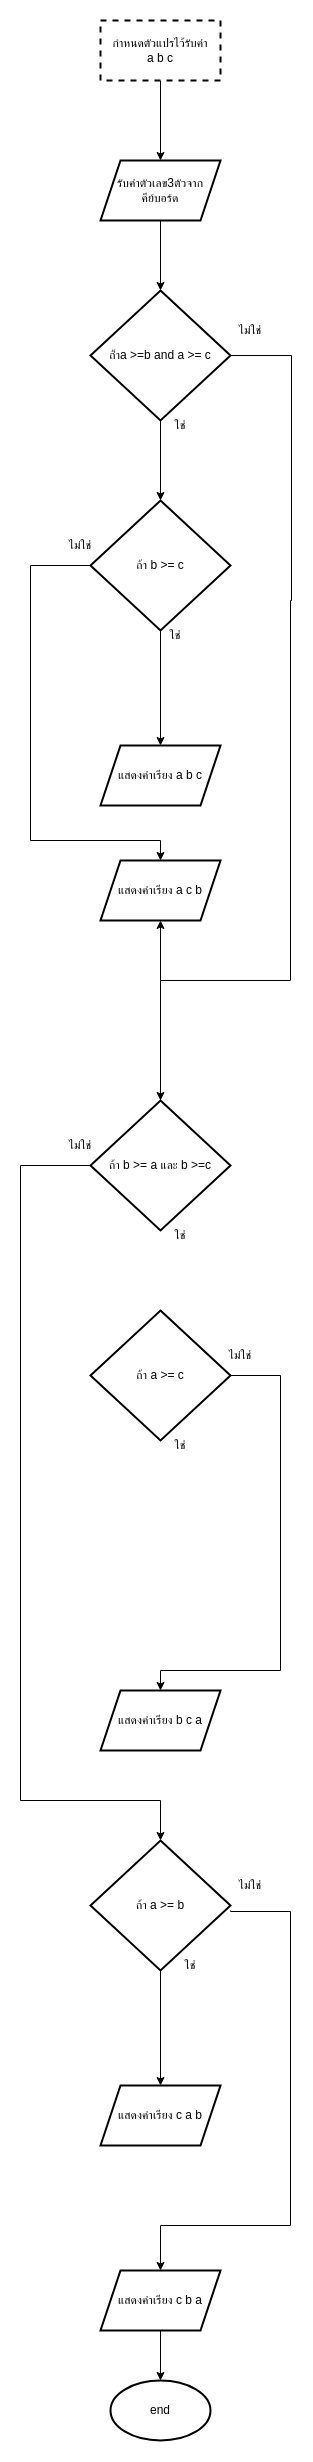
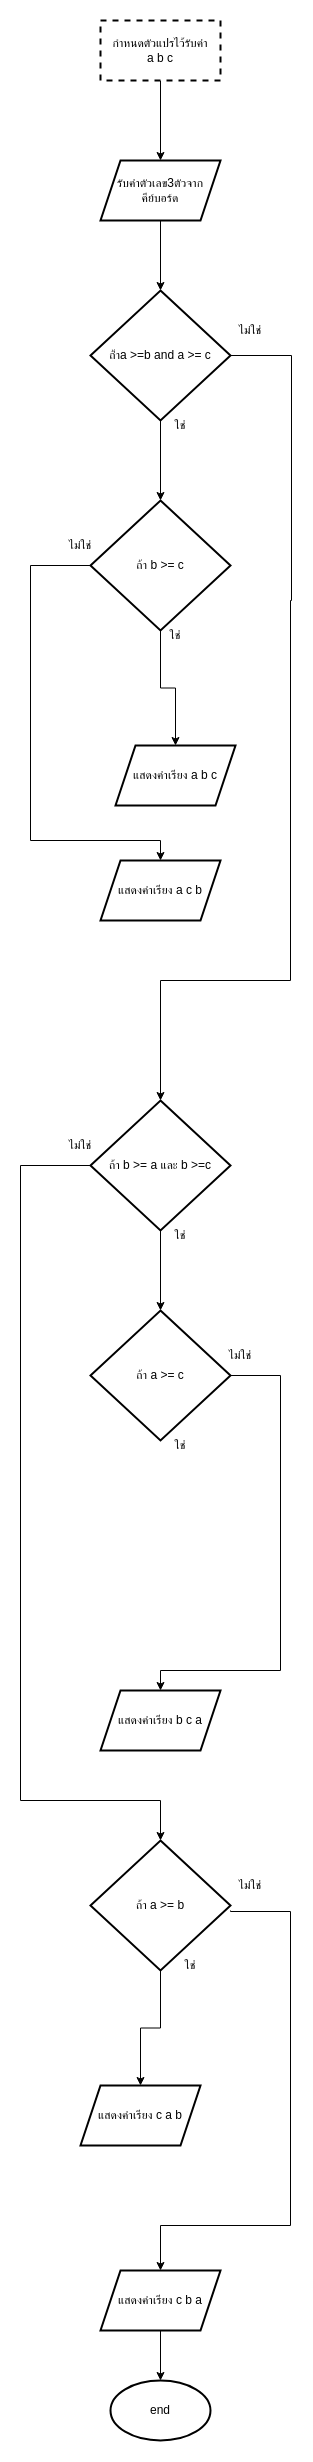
  <mxCell id="0" />
  <mxCell id="1" parent="0" />
  <mxCell id="2" value="" style="edgeStyle=orthogonalEdgeStyle;rounded=0;orthogonalLoop=1;jettySize=auto;html=1;" edge="1" parent="1" source="3" target="5"><mxGeometry relative="1" as="geometry" /></mxCell>
  <mxCell id="3" value="กำหนดตัวแปรไว้รับค่า&lt;div&gt;a b c&lt;/div&gt;" style="whiteSpace=wrap;html=1;strokeWidth=2;dashed=1;" vertex="1" parent="1"><mxGeometry x="100" y="20" width="120" height="60" as="geometry" /></mxCell>
  <mxCell id="4" value="" style="edgeStyle=orthogonalEdgeStyle;rounded=0;orthogonalLoop=1;jettySize=auto;html=1;" edge="1" parent="1" source="5" target="8"><mxGeometry relative="1" as="geometry" /></mxCell>
  <mxCell id="5" value="รับค่าตัวเลข3ตัวจากคีย์บอร์ด" style="shape=parallelogram;perimeter=parallelogramPerimeter;whiteSpace=wrap;html=1;fixedSize=1;strokeWidth=2;" vertex="1" parent="1"><mxGeometry x="100" y="160" width="120" height="60" as="geometry" /></mxCell>
  <mxCell id="6" value="" style="edgeStyle=orthogonalEdgeStyle;rounded=0;orthogonalLoop=1;jettySize=auto;html=1;" edge="1" parent="1" source="8" target="11"><mxGeometry relative="1" as="geometry" /></mxCell>
  <mxCell id="7" style="edgeStyle=orthogonalEdgeStyle;rounded=0;orthogonalLoop=1;jettySize=auto;html=1;entryX=0.5;entryY=0;entryDx=0;entryDy=0;" edge="1" parent="1" source="8" target="20"><mxGeometry relative="1" as="geometry"><mxPoint x="170" y="1090" as="targetPoint" /><Array as="points"><mxPoint x="291" y="355" /><mxPoint x="291" y="600" /><mxPoint x="290" y="600" /><mxPoint x="290" y="980" /><mxPoint x="160" y="980" /></Array></mxGeometry></mxCell>
  <mxCell id="8" value="ถ้่าa &amp;gt;=b and a &amp;gt;= c" style="rhombus;whiteSpace=wrap;html=1;strokeWidth=2;" vertex="1" parent="1"><mxGeometry x="90" y="290" width="140" height="130" as="geometry" /></mxCell>
  <mxCell id="9" value="" style="edgeStyle=orthogonalEdgeStyle;rounded=0;orthogonalLoop=1;jettySize=auto;html=1;entryX=0.5;entryY=0;entryDx=0;entryDy=0;" edge="1" parent="1" source="11" target="12"><mxGeometry relative="1" as="geometry" /></mxCell>
  <mxCell id="10" style="edgeStyle=orthogonalEdgeStyle;rounded=0;orthogonalLoop=1;jettySize=auto;html=1;entryX=0.5;entryY=0;entryDx=0;entryDy=0;" edge="1" parent="1" source="11" target="17"><mxGeometry relative="1" as="geometry"><mxPoint x="160" y="860" as="targetPoint" /><Array as="points"><mxPoint x="30" y="565" /><mxPoint x="30" y="840" /><mxPoint x="160" y="840" /></Array></mxGeometry></mxCell>
  <mxCell id="11" value="ถ้า b &amp;gt;= c" style="rhombus;whiteSpace=wrap;html=1;strokeWidth=2;" vertex="1" parent="1"><mxGeometry x="90" y="500" width="140" height="130" as="geometry" /></mxCell>
- <mxCell id="12" value="แสดงค่าเรียง a b c" style="shape=parallelogram;perimeter=parallelogramPerimeter;whiteSpace=wrap;html=1;fixedSize=1;strokeWidth=2;" vertex="1" parent="1"><mxGeometry x="100" y="745" width="120" height="60" as="geometry" /></mxCell>
+ <mxCell id="12" value="แสดงค่าเรียง a b c" style="shape=parallelogram;perimeter=parallelogramPerimeter;whiteSpace=wrap;html=1;fixedSize=1;strokeWidth=2;" vertex="1" parent="1"><mxGeometry x="115" y="745" width="120" height="60" as="geometry" /></mxCell>
  <mxCell id="13" value="ใช่" style="text;html=1;align=center;verticalAlign=middle;whiteSpace=wrap;rounded=0;" vertex="1" parent="1"><mxGeometry x="150" y="410" width="60" height="30" as="geometry" /></mxCell>
  <mxCell id="14" value="ใช่" style="text;html=1;align=center;verticalAlign=middle;whiteSpace=wrap;rounded=0;" vertex="1" parent="1"><mxGeometry x="145" y="620" width="60" height="30" as="geometry" /></mxCell>
  <mxCell id="15" value="ไม่ใช่" style="text;html=1;align=center;verticalAlign=middle;whiteSpace=wrap;rounded=0;" vertex="1" parent="1"><mxGeometry x="220" y="315" width="60" height="30" as="geometry" /></mxCell>
  <mxCell id="16" value="ไม่ใช่" style="text;html=1;align=center;verticalAlign=middle;whiteSpace=wrap;rounded=0;" vertex="1" parent="1"><mxGeometry x="50" y="530" width="60" height="30" as="geometry" /></mxCell>
  <mxCell id="17" value="แสดงค่าเรียง a c b" style="shape=parallelogram;perimeter=parallelogramPerimeter;whiteSpace=wrap;html=1;fixedSize=1;strokeWidth=2;" vertex="1" parent="1"><mxGeometry x="100" y="860" width="120" height="60" as="geometry" /></mxCell>
- <mxCell id="18" value="" style="edgeStyle=orthogonalEdgeStyle;rounded=0;orthogonalLoop=1;jettySize=auto;html=1;" edge="1" parent="1" source="20" target="17"><mxGeometry relative="1" as="geometry" /></mxCell>
+ <mxCell id="18" value="" style="edgeStyle=orthogonalEdgeStyle;rounded=0;orthogonalLoop=1;jettySize=auto;html=1;" edge="1" parent="1" source="20" target="22"><mxGeometry relative="1" as="geometry" /></mxCell>
  <mxCell id="19" style="edgeStyle=orthogonalEdgeStyle;rounded=0;orthogonalLoop=1;jettySize=auto;html=1;entryX=0.5;entryY=0;entryDx=0;entryDy=0;" edge="1" parent="1" source="20" target="30"><mxGeometry relative="1" as="geometry"><mxPoint x="200" y="1820" as="targetPoint" /><Array as="points"><mxPoint x="20" y="1165" /><mxPoint x="20" y="1800" /><mxPoint x="160" y="1800" /></Array></mxGeometry></mxCell>
  <mxCell id="20" value="ถ้า b &amp;gt;= a และ b &amp;gt;=c" style="rhombus;whiteSpace=wrap;html=1;strokeWidth=2;" vertex="1" parent="1"><mxGeometry x="90" y="1100" width="140" height="130" as="geometry" /></mxCell>
  <mxCell id="21" style="edgeStyle=orthogonalEdgeStyle;rounded=0;orthogonalLoop=1;jettySize=auto;html=1;entryX=0.5;entryY=0;entryDx=0;entryDy=0;" edge="1" parent="1" source="22" target="26"><mxGeometry relative="1" as="geometry"><mxPoint x="160" y="1690" as="targetPoint" /><Array as="points"><mxPoint x="280" y="1375" /><mxPoint x="280" y="1670" /><mxPoint x="160" y="1670" /></Array></mxGeometry></mxCell>
  <mxCell id="22" value="ถ้า a &amp;gt;= c" style="rhombus;whiteSpace=wrap;html=1;strokeWidth=2;" vertex="1" parent="1"><mxGeometry x="90" y="1310" width="140" height="130" as="geometry" /></mxCell>
  <mxCell id="23" value="ใช่" style="text;html=1;align=center;verticalAlign=middle;whiteSpace=wrap;rounded=0;" vertex="1" parent="1"><mxGeometry x="150" y="1220" width="60" height="30" as="geometry" /></mxCell>
  <mxCell id="24" value="ใช่" style="text;html=1;align=center;verticalAlign=middle;whiteSpace=wrap;rounded=0;" vertex="1" parent="1"><mxGeometry x="150" y="1430" width="60" height="30" as="geometry" /></mxCell>
  <mxCell id="25" value="ไม่ใช่" style="text;html=1;align=center;verticalAlign=middle;whiteSpace=wrap;rounded=0;" vertex="1" parent="1"><mxGeometry x="210" y="1340" width="60" height="30" as="geometry" /></mxCell>
  <mxCell id="26" value="แสดงค่าเรียง b c a" style="shape=parallelogram;perimeter=parallelogramPerimeter;whiteSpace=wrap;html=1;fixedSize=1;strokeWidth=2;" vertex="1" parent="1"><mxGeometry x="100" y="1690" width="120" height="60" as="geometry" /></mxCell>
  <mxCell id="27" value="ไม่ใช่" style="text;html=1;align=center;verticalAlign=middle;whiteSpace=wrap;rounded=0;" vertex="1" parent="1"><mxGeometry x="50" y="1130" width="60" height="30" as="geometry" /></mxCell>
  <mxCell id="28" value="" style="edgeStyle=orthogonalEdgeStyle;rounded=0;orthogonalLoop=1;jettySize=auto;html=1;" edge="1" parent="1" source="30" target="33"><mxGeometry relative="1" as="geometry" /></mxCell>
  <mxCell id="29" style="edgeStyle=orthogonalEdgeStyle;rounded=0;orthogonalLoop=1;jettySize=auto;html=1;entryX=0.5;entryY=0;entryDx=0;entryDy=0;" edge="1" parent="1" target="35"><mxGeometry relative="1" as="geometry"><mxPoint x="160" y="2270" as="targetPoint" /><mxPoint x="230" y="1910" as="sourcePoint" /><Array as="points"><mxPoint x="230" y="1911" /><mxPoint x="290" y="1911" /><mxPoint x="290" y="2225" /><mxPoint x="160" y="2225" /></Array></mxGeometry></mxCell>
  <mxCell id="30" value="ถ้า a &amp;gt;= b" style="rhombus;whiteSpace=wrap;html=1;strokeWidth=2;" vertex="1" parent="1"><mxGeometry x="90" y="1840" width="140" height="130" as="geometry" /></mxCell>
  <mxCell id="31" value="ใช่" style="text;html=1;align=center;verticalAlign=middle;whiteSpace=wrap;rounded=0;" vertex="1" parent="1"><mxGeometry x="160" y="1950" width="60" height="30" as="geometry" /></mxCell>
  <mxCell id="32" value="ไม่ใช่" style="text;html=1;align=center;verticalAlign=middle;whiteSpace=wrap;rounded=0;" vertex="1" parent="1"><mxGeometry x="220" y="1870" width="60" height="30" as="geometry" /></mxCell>
- <mxCell id="33" value="แสดงค่าเรียง c a b" style="shape=parallelogram;perimeter=parallelogramPerimeter;whiteSpace=wrap;html=1;fixedSize=1;strokeWidth=2;" vertex="1" parent="1"><mxGeometry x="100" y="2085" width="120" height="60" as="geometry" /></mxCell>
+ <mxCell id="33" value="แสดงค่าเรียง c a b" style="shape=parallelogram;perimeter=parallelogramPerimeter;whiteSpace=wrap;html=1;fixedSize=1;strokeWidth=2;" vertex="1" parent="1"><mxGeometry x="80" y="2085" width="120" height="60" as="geometry" /></mxCell>
  <mxCell id="34" value="" style="edgeStyle=orthogonalEdgeStyle;rounded=0;orthogonalLoop=1;jettySize=auto;html=1;" edge="1" parent="1" source="35" target="36"><mxGeometry relative="1" as="geometry" /></mxCell>
  <mxCell id="35" value="แสดงค่าเรียง c b a" style="shape=parallelogram;perimeter=parallelogramPerimeter;whiteSpace=wrap;html=1;fixedSize=1;strokeWidth=2;" vertex="1" parent="1"><mxGeometry x="100" y="2270" width="120" height="60" as="geometry" /></mxCell>
  <mxCell id="36" value="end" style="strokeWidth=2;html=1;shape=mxgraph.flowchart.start_1;whiteSpace=wrap;" vertex="1" parent="1"><mxGeometry x="110" y="2380" width="100" height="60" as="geometry" /></mxCell>
